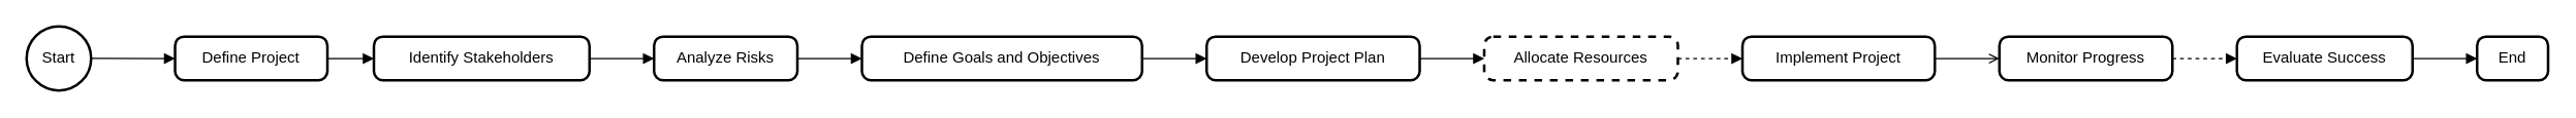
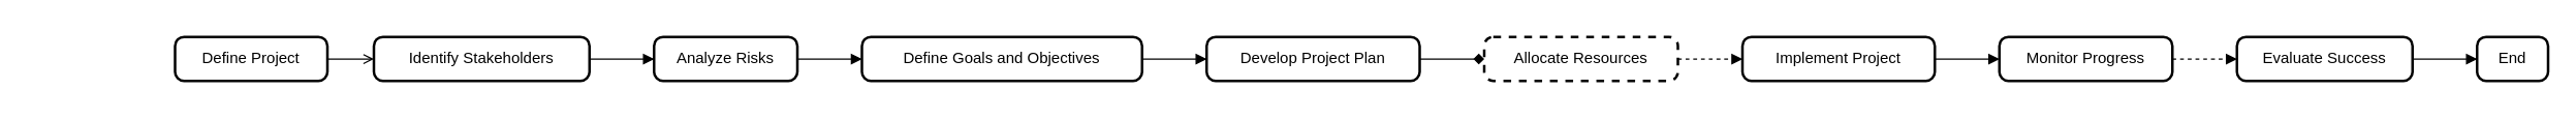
  <mxCell id="0" />
  <mxCell id="1" parent="0" />
- <mxCell id="2" value="Start" style="ellipse;aspect=fixed;strokeWidth=2;whiteSpace=wrap;" vertex="1" parent="1"><mxGeometry width="50" height="50" as="geometry" x="20" y="20" /></mxCell>
  <mxCell id="3" value="Define Project" style="rounded=1;absoluteArcSize=1;arcSize=14;whiteSpace=wrap;strokeWidth=2;" vertex="1" parent="1"><mxGeometry x="135" y="28" width="118" height="34" as="geometry" /></mxCell>
  <mxCell id="4" value="Identify Stakeholders" style="rounded=1;absoluteArcSize=1;arcSize=14;whiteSpace=wrap;strokeWidth=2;" vertex="1" parent="1"><mxGeometry x="289" y="28" width="167" height="34" as="geometry" /></mxCell>
  <mxCell id="5" value="Analyze Risks" style="rounded=1;absoluteArcSize=1;arcSize=14;whiteSpace=wrap;strokeWidth=2;" vertex="1" parent="1"><mxGeometry x="506" y="28" width="111" height="34" as="geometry" /></mxCell>
  <mxCell id="6" value="Define Goals and Objectives" style="rounded=1;absoluteArcSize=1;arcSize=14;whiteSpace=wrap;strokeWidth=2;" vertex="1" parent="1"><mxGeometry x="667" y="28" width="217" height="34" as="geometry" /></mxCell>
  <mxCell id="7" value="Develop Project Plan" style="rounded=1;absoluteArcSize=1;arcSize=14;whiteSpace=wrap;strokeWidth=2;" vertex="1" parent="1"><mxGeometry x="934" y="28" width="165" height="34" as="geometry" /></mxCell>
  <mxCell id="8" value="Allocate Resources" style="rounded=1;absoluteArcSize=1;arcSize=14;whiteSpace=wrap;strokeWidth=2;dashed=1;" vertex="1" parent="1"><mxGeometry x="1149" y="28" width="150" height="34" as="geometry" /></mxCell>
  <mxCell id="9" value="Implement Project" style="rounded=1;absoluteArcSize=1;arcSize=14;whiteSpace=wrap;strokeWidth=2;" vertex="1" parent="1"><mxGeometry x="1349" y="28" width="149" height="34" as="geometry" /></mxCell>
  <mxCell id="10" value="Monitor Progress" style="rounded=1;absoluteArcSize=1;arcSize=14;whiteSpace=wrap;strokeWidth=2;" vertex="1" parent="1"><mxGeometry x="1548" y="28" width="134" height="34" as="geometry" /></mxCell>
  <mxCell id="11" value="Evaluate Success" style="rounded=1;absoluteArcSize=1;arcSize=14;whiteSpace=wrap;strokeWidth=2;" vertex="1" parent="1"><mxGeometry x="1732" y="28" width="136" height="34" as="geometry" /></mxCell>
  <mxCell id="12" value="End" style="rounded=1;absoluteArcSize=1;arcSize=14;whiteSpace=wrap;strokeWidth=2;" vertex="1" parent="1"><mxGeometry x="1918" y="28" width="55" height="34" as="geometry" /></mxCell>
- <mxCell id="13" value="" style="curved=1;startArrow=none;endArrow=block;exitX=1.007;exitY=0.503;entryX=0.003;entryY=0.505;" edge="1" parent="1" source="2" target="3"><mxGeometry relative="1" as="geometry"><Array as="points" /></mxGeometry></mxCell>
- <mxCell id="14" value="" style="curved=1;startArrow=none;endArrow=block;exitX=1.007;exitY=0.505;entryX=-0.001;entryY=0.505;" edge="1" parent="1" source="3" target="4"><mxGeometry relative="1" as="geometry"><Array as="points" /></mxGeometry></mxCell>
+ <mxCell id="14" value="" style="curved=1;startArrow=none;endArrow=open;exitX=1.007;exitY=0.505;entryX=-0.001;entryY=0.505;" edge="1" parent="1" source="3" target="4"><mxGeometry relative="1" as="geometry"><Array as="points" /></mxGeometry></mxCell>
  <mxCell id="15" value="" style="curved=1;startArrow=none;endArrow=block;exitX=1.0;exitY=0.505;entryX=-0.0;entryY=0.505;" edge="1" parent="1" source="4" target="5"><mxGeometry relative="1" as="geometry"><Array as="points" /></mxGeometry></mxCell>
  <mxCell id="16" value="" style="curved=1;startArrow=none;endArrow=block;exitX=1.001;exitY=0.505;entryX=0.0;entryY=0.505;" edge="1" parent="1" source="5" target="6"><mxGeometry relative="1" as="geometry"><Array as="points" /></mxGeometry></mxCell>
  <mxCell id="17" value="" style="curved=1;startArrow=none;endArrow=block;exitX=1.002;exitY=0.505;entryX=0.003;entryY=0.505;" edge="1" parent="1" source="6" target="7"><mxGeometry relative="1" as="geometry"><Array as="points" /></mxGeometry></mxCell>
- <mxCell id="18" value="" style="curved=1;startArrow=none;endArrow=block;exitX=1.0;exitY=0.505;entryX=0.0;entryY=0.505;" edge="1" parent="1" source="7" target="8"><mxGeometry relative="1" as="geometry"><Array as="points" /></mxGeometry></mxCell>
+ <mxCell id="18" value="" style="curved=1;startArrow=none;endArrow=diamond;exitX=1.0;exitY=0.505;entryX=0.0;entryY=0.505;" edge="1" parent="1" source="7" target="8"><mxGeometry relative="1" as="geometry"><Array as="points" /></mxGeometry></mxCell>
  <mxCell id="19" value="" style="curved=1;startArrow=none;endArrow=block;exitX=1.001;exitY=0.505;entryX=0.001;entryY=0.505;dashed=1;" edge="1" parent="1" source="8" target="9"><mxGeometry relative="1" as="geometry"><Array as="points" /></mxGeometry></mxCell>
- <mxCell id="20" value="" style="curved=1;startArrow=none;endArrow=open;exitX=1.002;exitY=0.505;entryX=0.002;entryY=0.505;" edge="1" parent="1" source="9" target="10"><mxGeometry relative="1" as="geometry"><Array as="points" /></mxGeometry></mxCell>
+ <mxCell id="20" value="" style="curved=1;startArrow=none;endArrow=block;exitX=1.002;exitY=0.505;entryX=0.002;entryY=0.505;" edge="1" parent="1" source="9" target="10"><mxGeometry relative="1" as="geometry"><Array as="points" /></mxGeometry></mxCell>
  <mxCell id="21" value="" style="curved=1;startArrow=none;endArrow=block;exitX=1.002;exitY=0.505;entryX=0.002;entryY=0.505;dashed=1;" edge="1" parent="1" source="10" target="11"><mxGeometry relative="1" as="geometry"><Array as="points" /></mxGeometry></mxCell>
  <mxCell id="22" value="" style="curved=1;startArrow=none;endArrow=block;exitX=1.0;exitY=0.505;entryX=-0.001;entryY=0.505;" edge="1" parent="1" source="11" target="12"><mxGeometry relative="1" as="geometry"><Array as="points" /></mxGeometry></mxCell>
